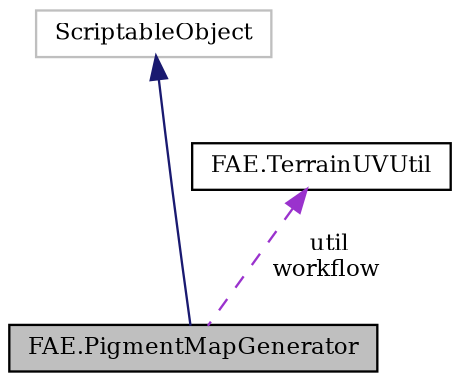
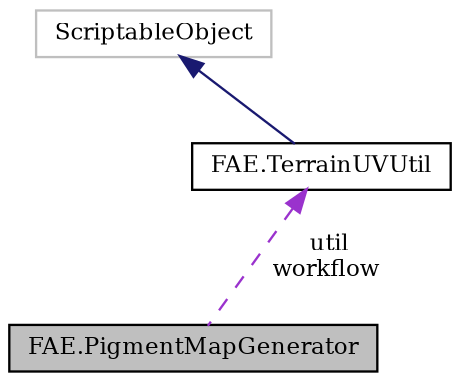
  digraph {
    fontname="DejaVu Serif"
    node [color=black fillcolor=white fontname="DejaVu Serif" fontsize=10 shape=record style=filled]
    edge [dir=back fontname="DejaVu Serif" fontsize=10 labelfontname=Helvetica labelfontsize=10]
    n1 [fillcolor=grey75 fontcolor=black height=0.2 label="FAE.PigmentMapGenerator" width=0.4]
    n2 [height=0.2 label="FAE.TerrainUVUtil" width=0.4]
    n3 [color=grey75 height=0.2 label=ScriptableObject width=0.4]
    n2 -> n1 [color=darkorchid3 label=" util\nworkflow" style=dashed]
-   n3 -> n1 [color=midnightblue style=solid]
+   n3 -> n2 [color=midnightblue style=solid]
  }
